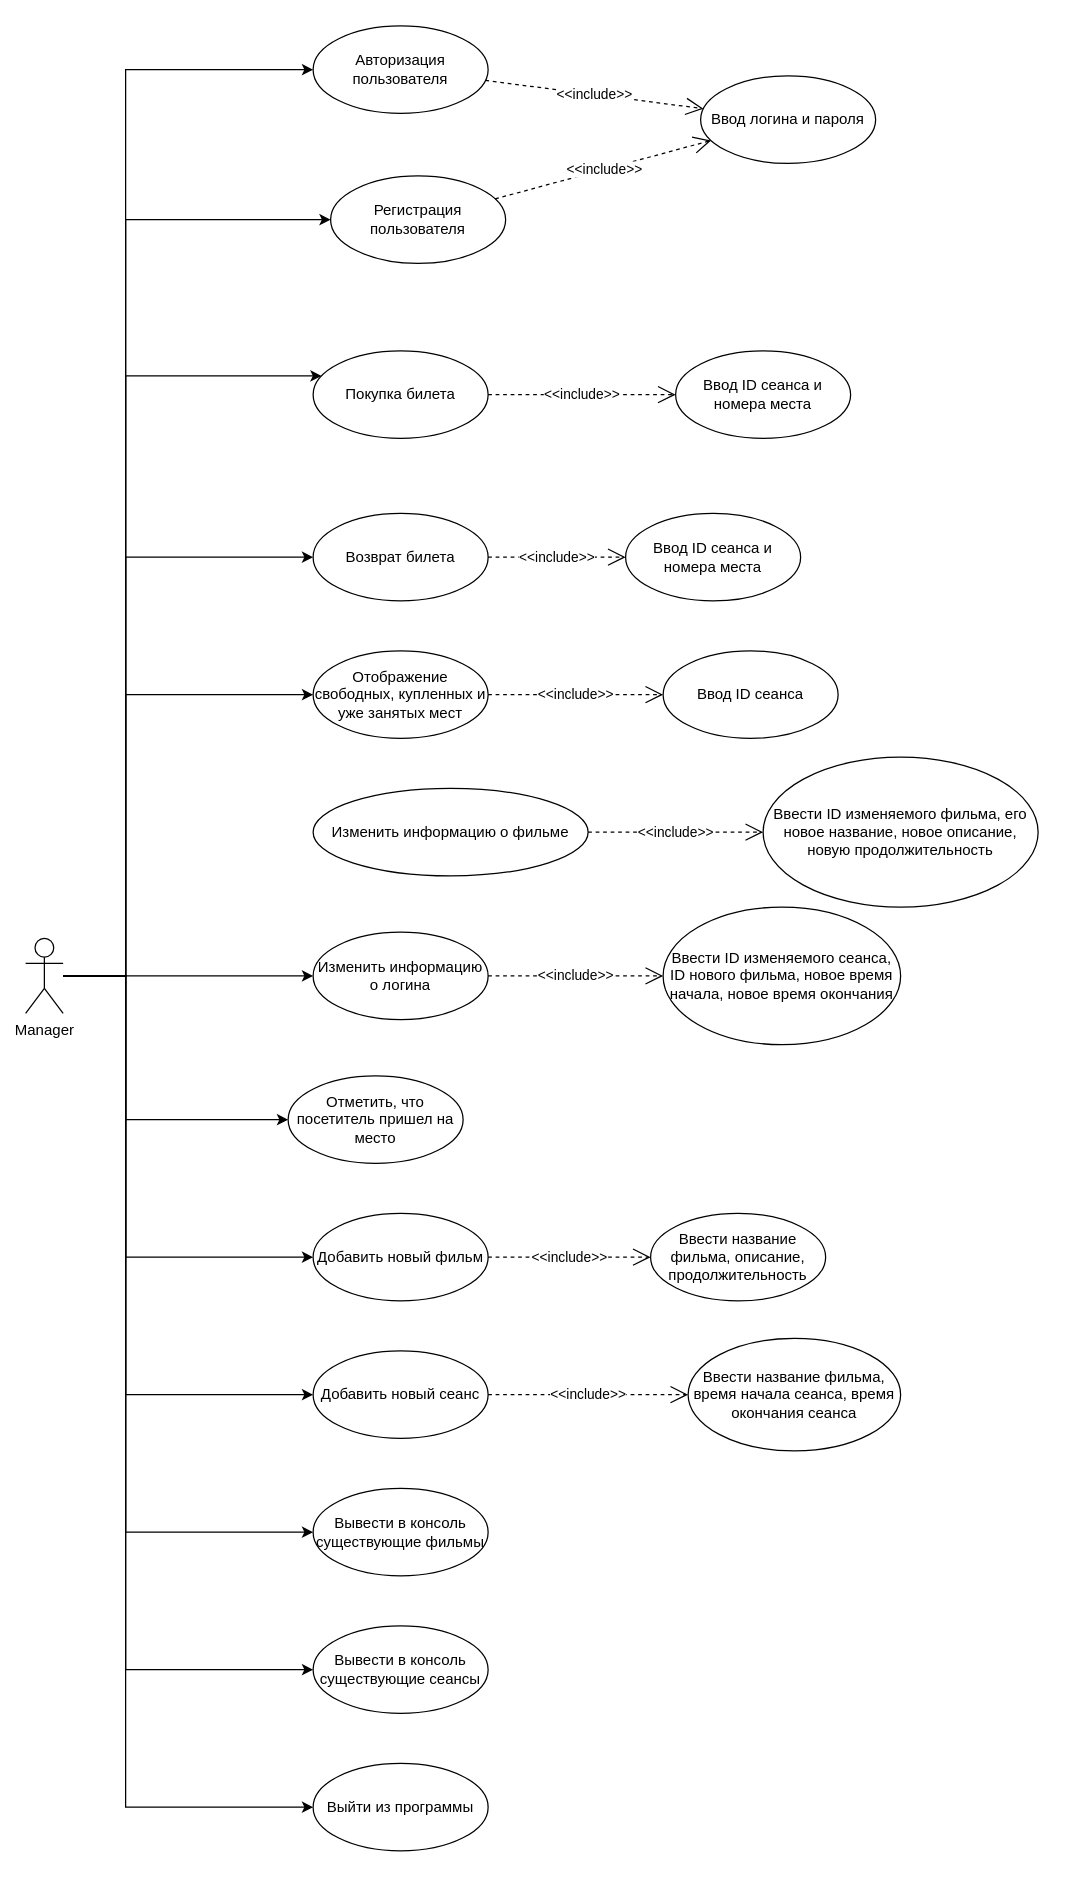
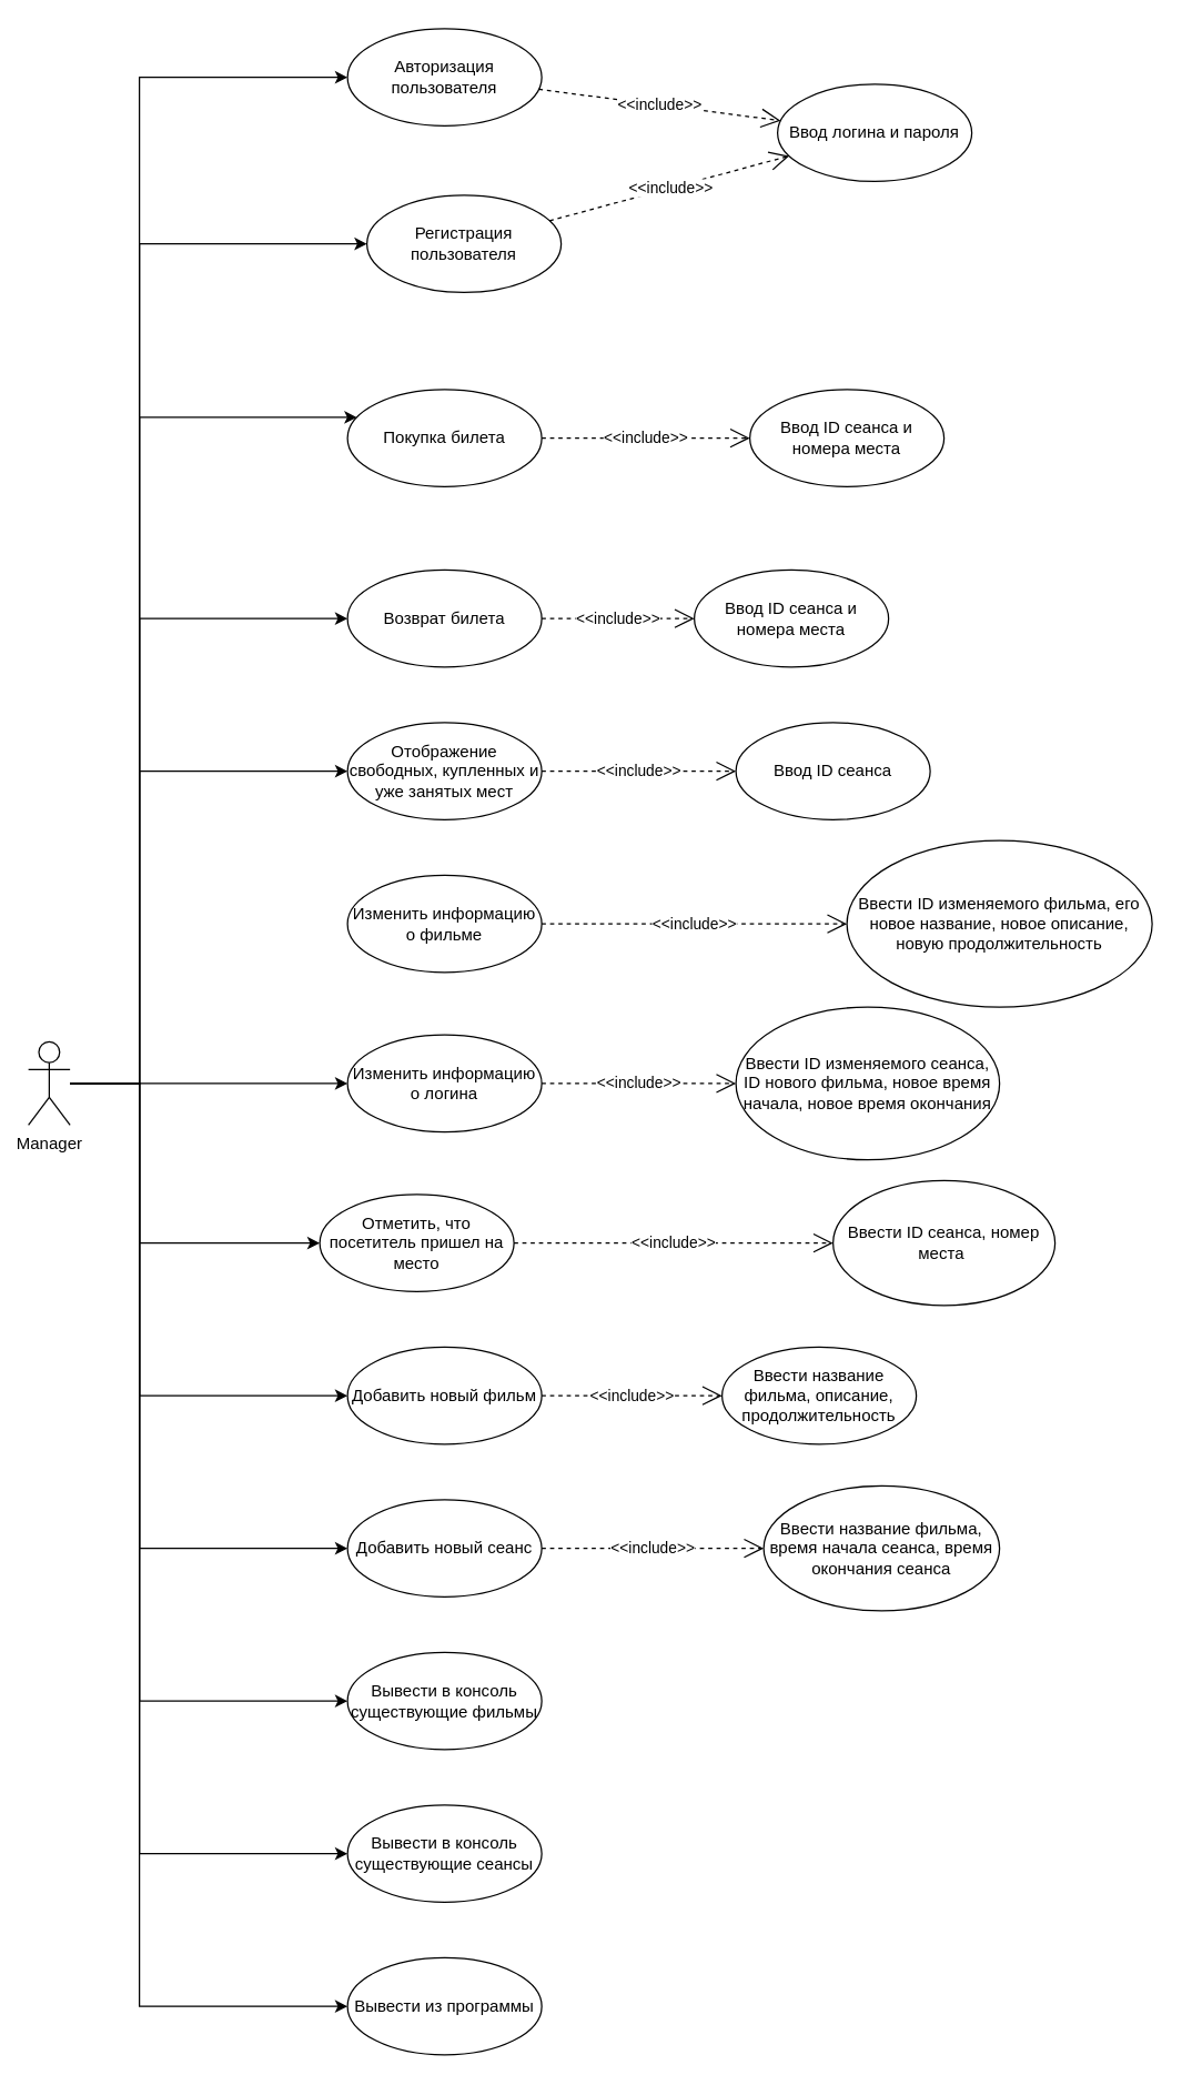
  <mxCell id="0" />
  <mxCell id="1" parent="0" />
  <mxCell id="2" style="edgeStyle=orthogonalEdgeStyle;rounded=0;orthogonalLoop=1;jettySize=auto;html=1;" edge="1" parent="1" source="14" target="15"><mxGeometry relative="1" as="geometry"><Array as="points"><mxPoint x="100" y="780" /><mxPoint x="100" y="55" /></Array></mxGeometry></mxCell>
  <mxCell id="3" style="edgeStyle=orthogonalEdgeStyle;rounded=0;orthogonalLoop=1;jettySize=auto;html=1;" edge="1" parent="1" source="14" target="16"><mxGeometry relative="1" as="geometry"><Array as="points"><mxPoint x="100" y="780" /><mxPoint x="100" y="175" /></Array></mxGeometry></mxCell>
  <mxCell id="4" style="edgeStyle=orthogonalEdgeStyle;rounded=0;orthogonalLoop=1;jettySize=auto;html=1;" edge="1" parent="1" source="14" target="20"><mxGeometry relative="1" as="geometry"><Array as="points"><mxPoint x="100" y="780" /><mxPoint x="100" y="300" /></Array></mxGeometry></mxCell>
  <mxCell id="5" style="edgeStyle=orthogonalEdgeStyle;rounded=0;orthogonalLoop=1;jettySize=auto;html=1;" edge="1" parent="1" source="14" target="21"><mxGeometry relative="1" as="geometry"><Array as="points"><mxPoint x="100" y="780" /><mxPoint x="100" y="445" /></Array></mxGeometry></mxCell>
  <mxCell id="6" style="edgeStyle=orthogonalEdgeStyle;rounded=0;orthogonalLoop=1;jettySize=auto;html=1;" edge="1" parent="1" source="14" target="22"><mxGeometry relative="1" as="geometry"><Array as="points"><mxPoint x="100" y="780" /><mxPoint x="100" y="555" /></Array></mxGeometry></mxCell>
  <mxCell id="7" style="edgeStyle=orthogonalEdgeStyle;rounded=0;orthogonalLoop=1;jettySize=auto;html=1;" edge="1" parent="1" source="14" target="24"><mxGeometry relative="1" as="geometry" /></mxCell>
  <mxCell id="8" style="edgeStyle=orthogonalEdgeStyle;rounded=0;orthogonalLoop=1;jettySize=auto;html=1;" edge="1" parent="1" source="14" target="25"><mxGeometry relative="1" as="geometry"><Array as="points"><mxPoint x="100" y="780" /><mxPoint x="100" y="895" /></Array></mxGeometry></mxCell>
  <mxCell id="9" style="edgeStyle=orthogonalEdgeStyle;rounded=0;orthogonalLoop=1;jettySize=auto;html=1;" edge="1" parent="1" source="14" target="26"><mxGeometry relative="1" as="geometry"><Array as="points"><mxPoint x="100" y="780" /><mxPoint x="100" y="1005" /></Array></mxGeometry></mxCell>
  <mxCell id="10" style="edgeStyle=orthogonalEdgeStyle;rounded=0;orthogonalLoop=1;jettySize=auto;html=1;" edge="1" parent="1" source="14" target="27"><mxGeometry relative="1" as="geometry"><Array as="points"><mxPoint x="100" y="780" /><mxPoint x="100" y="1115" /></Array></mxGeometry></mxCell>
  <mxCell id="11" style="edgeStyle=orthogonalEdgeStyle;rounded=0;orthogonalLoop=1;jettySize=auto;html=1;" edge="1" parent="1" source="14" target="28"><mxGeometry relative="1" as="geometry"><Array as="points"><mxPoint x="100" y="780" /><mxPoint x="100" y="1225" /></Array></mxGeometry></mxCell>
  <mxCell id="12" style="edgeStyle=orthogonalEdgeStyle;rounded=0;orthogonalLoop=1;jettySize=auto;html=1;" edge="1" parent="1" source="14" target="29"><mxGeometry relative="1" as="geometry"><Array as="points"><mxPoint x="100" y="780" /><mxPoint x="100" y="1335" /></Array></mxGeometry></mxCell>
  <mxCell id="13" style="edgeStyle=orthogonalEdgeStyle;rounded=0;orthogonalLoop=1;jettySize=auto;html=1;" edge="1" parent="1" source="14" target="30"><mxGeometry relative="1" as="geometry"><Array as="points"><mxPoint x="100" y="780" /><mxPoint x="100" y="1445" /></Array></mxGeometry></mxCell>
  <mxCell id="14" value="Manager" style="shape=umlActor;verticalLabelPosition=bottom;verticalAlign=top;html=1;" vertex="1" parent="1"><mxGeometry x="20" y="750" width="30" height="60" as="geometry" /></mxCell>
  <mxCell id="15" value="Авторизация пользователя" style="ellipse;whiteSpace=wrap;html=1;" vertex="1" parent="1"><mxGeometry x="250" y="20" width="140" height="70" as="geometry" /></mxCell>
  <mxCell id="16" value="Регистрация пользователя" style="ellipse;whiteSpace=wrap;html=1;" vertex="1" parent="1"><mxGeometry x="264" y="140" width="140" height="70" as="geometry" /></mxCell>
  <mxCell id="17" value="Ввод логина и пароля" style="ellipse;whiteSpace=wrap;html=1;" vertex="1" parent="1"><mxGeometry x="560" y="60" width="140" height="70" as="geometry" /></mxCell>
  <mxCell id="18" value="&amp;lt;&amp;lt;include&amp;gt;&amp;gt;" style="endArrow=open;endSize=12;dashed=1;html=1;rounded=0;" edge="1" parent="1" source="16" target="17"><mxGeometry width="160" relative="1" as="geometry"><mxPoint x="500" y="110" as="sourcePoint" /><mxPoint x="660" y="110" as="targetPoint" /></mxGeometry></mxCell>
  <mxCell id="19" value="&amp;lt;&amp;lt;include&amp;gt;&amp;gt;" style="endArrow=open;endSize=12;dashed=1;html=1;rounded=0;" edge="1" parent="1" source="15" target="17"><mxGeometry width="160" relative="1" as="geometry"><mxPoint x="500" y="110" as="sourcePoint" /><mxPoint x="660" y="110" as="targetPoint" /></mxGeometry></mxCell>
  <mxCell id="20" value="Покупка билета" style="ellipse;whiteSpace=wrap;html=1;" vertex="1" parent="1"><mxGeometry x="250" y="280" width="140" height="70" as="geometry" /></mxCell>
  <mxCell id="21" value="Возврат билета" style="ellipse;whiteSpace=wrap;html=1;" vertex="1" parent="1"><mxGeometry x="250" y="410" width="140" height="70" as="geometry" /></mxCell>
  <mxCell id="22" value="Отображение свободных, купленных и уже занятых мест" style="ellipse;whiteSpace=wrap;html=1;" vertex="1" parent="1"><mxGeometry x="250" y="520" width="140" height="70" as="geometry" /></mxCell>
- <mxCell id="23" value="Изменить информацию о фильме" style="ellipse;whiteSpace=wrap;html=1;" vertex="1" parent="1"><mxGeometry x="250" y="630" width="220" height="70" as="geometry" /></mxCell>
+ <mxCell id="23" value="Изменить информацию о фильме" style="ellipse;whiteSpace=wrap;html=1;" vertex="1" parent="1"><mxGeometry x="250" y="630" width="140" height="70" as="geometry" /></mxCell>
  <mxCell id="24" value="Изменить информацию о логина" style="ellipse;whiteSpace=wrap;html=1;" vertex="1" parent="1"><mxGeometry x="250" y="745" width="140" height="70" as="geometry" /></mxCell>
  <mxCell id="25" value="Отметить, что посетитель пришел на место" style="ellipse;whiteSpace=wrap;html=1;" vertex="1" parent="1"><mxGeometry x="230" y="860" width="140" height="70" as="geometry" /></mxCell>
  <mxCell id="26" value="Добавить новый фильм" style="ellipse;whiteSpace=wrap;html=1;" vertex="1" parent="1"><mxGeometry x="250" y="970" width="140" height="70" as="geometry" /></mxCell>
  <mxCell id="27" value="Добавить новый сеанс" style="ellipse;whiteSpace=wrap;html=1;" vertex="1" parent="1"><mxGeometry x="250" y="1080" width="140" height="70" as="geometry" /></mxCell>
  <mxCell id="28" value="Вывести в консоль существующие фильмы" style="ellipse;whiteSpace=wrap;html=1;" vertex="1" parent="1"><mxGeometry x="250" y="1190" width="140" height="70" as="geometry" /></mxCell>
  <mxCell id="29" value="Вывести в консоль существующие сеансы" style="ellipse;whiteSpace=wrap;html=1;" vertex="1" parent="1"><mxGeometry x="250" y="1300" width="140" height="70" as="geometry" /></mxCell>
- <mxCell id="30" value="Выйти из программы" style="ellipse;whiteSpace=wrap;html=1;" vertex="1" parent="1"><mxGeometry x="250" y="1410" width="140" height="70" as="geometry" /></mxCell>
+ <mxCell id="30" value="Вывести из программы" style="ellipse;whiteSpace=wrap;html=1;" vertex="1" parent="1"><mxGeometry x="250" y="1410" width="140" height="70" as="geometry" /></mxCell>
  <mxCell id="31" value="Ввод ID сеанса и номера места" style="ellipse;whiteSpace=wrap;html=1;" vertex="1" parent="1"><mxGeometry x="540" y="280" width="140" height="70" as="geometry" /></mxCell>
  <mxCell id="32" value="Ввод ID сеанса и номера места" style="ellipse;whiteSpace=wrap;html=1;" vertex="1" parent="1"><mxGeometry x="500" y="410" width="140" height="70" as="geometry" /></mxCell>
  <mxCell id="33" value="Ввести ID изменяемого фильма, его новое название, новое описание, новую продолжительность" style="ellipse;whiteSpace=wrap;html=1;" vertex="1" parent="1"><mxGeometry x="610" y="605" width="220" height="120" as="geometry" /></mxCell>
  <mxCell id="34" value="Ввести ID изменяемого сеанса, ID нового фильма, новое время начала, новое время окончания" style="ellipse;whiteSpace=wrap;html=1;" vertex="1" parent="1"><mxGeometry x="530" y="725" width="190" height="110" as="geometry" /></mxCell>
+ <mxCell id="35" value="Ввести ID сеанса, номер места&amp;nbsp;" style="ellipse;whiteSpace=wrap;html=1;" vertex="1" parent="1"><mxGeometry x="600" y="850" width="160" height="90" as="geometry" /></mxCell>
  <mxCell id="36" value="Ввести название фильма, описание, продолжительность" style="ellipse;whiteSpace=wrap;html=1;" vertex="1" parent="1"><mxGeometry x="520" y="970" width="140" height="70" as="geometry" /></mxCell>
  <mxCell id="37" value="Ввести название фильма, время начала сеанса, время окончания сеанса" style="ellipse;whiteSpace=wrap;html=1;" vertex="1" parent="1"><mxGeometry x="550" y="1070" width="170" height="90" as="geometry" /></mxCell>
  <mxCell id="38" value="&amp;lt;&amp;lt;include&amp;gt;&amp;gt;" style="endArrow=open;endSize=12;dashed=1;html=1;rounded=0;" edge="1" parent="1" source="20" target="31"><mxGeometry x="0.001" width="160" relative="1" as="geometry"><mxPoint x="360" y="310" as="sourcePoint" /><mxPoint x="520" y="310" as="targetPoint" /><mxPoint as="offset" /></mxGeometry></mxCell>
  <mxCell id="39" value="&amp;lt;&amp;lt;include&amp;gt;&amp;gt;" style="endArrow=open;endSize=12;dashed=1;html=1;rounded=0;" edge="1" parent="1" source="21" target="32"><mxGeometry width="160" relative="1" as="geometry"><mxPoint x="450" y="450" as="sourcePoint" /><mxPoint x="610" y="450" as="targetPoint" /></mxGeometry></mxCell>
  <mxCell id="40" value="&amp;lt;&amp;lt;include&amp;gt;&amp;gt;" style="endArrow=open;endSize=12;dashed=1;html=1;rounded=0;" edge="1" parent="1" source="23" target="33"><mxGeometry width="160" relative="1" as="geometry"><mxPoint x="400" y="660" as="sourcePoint" /><mxPoint x="560" y="660" as="targetPoint" /></mxGeometry></mxCell>
  <mxCell id="41" value="Ввод ID сеанса" style="ellipse;whiteSpace=wrap;html=1;" vertex="1" parent="1"><mxGeometry x="530" y="520" width="140" height="70" as="geometry" /></mxCell>
  <mxCell id="42" value="&amp;lt;&amp;lt;include&amp;gt;&amp;gt;" style="endArrow=open;endSize=12;dashed=1;html=1;rounded=0;" edge="1" parent="1" source="22" target="41"><mxGeometry width="160" relative="1" as="geometry"><mxPoint x="420" y="540" as="sourcePoint" /><mxPoint x="580" y="540" as="targetPoint" /></mxGeometry></mxCell>
  <mxCell id="43" value="&amp;lt;&amp;lt;include&amp;gt;&amp;gt;" style="endArrow=open;endSize=12;dashed=1;html=1;rounded=0;" edge="1" parent="1" source="24" target="34"><mxGeometry width="160" relative="1" as="geometry"><mxPoint x="450" y="800" as="sourcePoint" /><mxPoint x="610" y="800" as="targetPoint" /></mxGeometry></mxCell>
  <mxCell id="44" value="&amp;lt;&amp;lt;include&amp;gt;&amp;gt;" style="endArrow=open;endSize=12;dashed=1;html=1;rounded=0;" edge="1" parent="1" source="26" target="36"><mxGeometry width="160" relative="1" as="geometry"><mxPoint x="450" y="980" as="sourcePoint" /><mxPoint x="610" y="980" as="targetPoint" /></mxGeometry></mxCell>
  <mxCell id="45" value="&amp;lt;&amp;lt;include&amp;gt;&amp;gt;" style="endArrow=open;endSize=12;dashed=1;html=1;rounded=0;" edge="1" parent="1" source="27" target="37"><mxGeometry width="160" relative="1" as="geometry"><mxPoint x="450" y="1170" as="sourcePoint" /><mxPoint x="610" y="1170" as="targetPoint" /></mxGeometry></mxCell>
+ <mxCell id="46" value="&amp;lt;&amp;lt;include&amp;gt;&amp;gt;" style="endArrow=open;endSize=12;dashed=1;html=1;rounded=0;" edge="1" parent="1" source="25" target="35"><mxGeometry width="160" relative="1" as="geometry"><mxPoint x="450" y="940" as="sourcePoint" /><mxPoint x="610" y="940" as="targetPoint" /></mxGeometry></mxCell>
